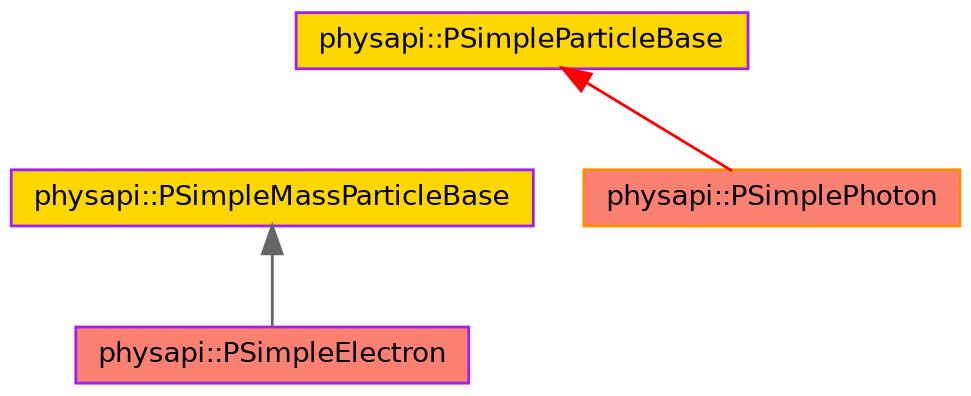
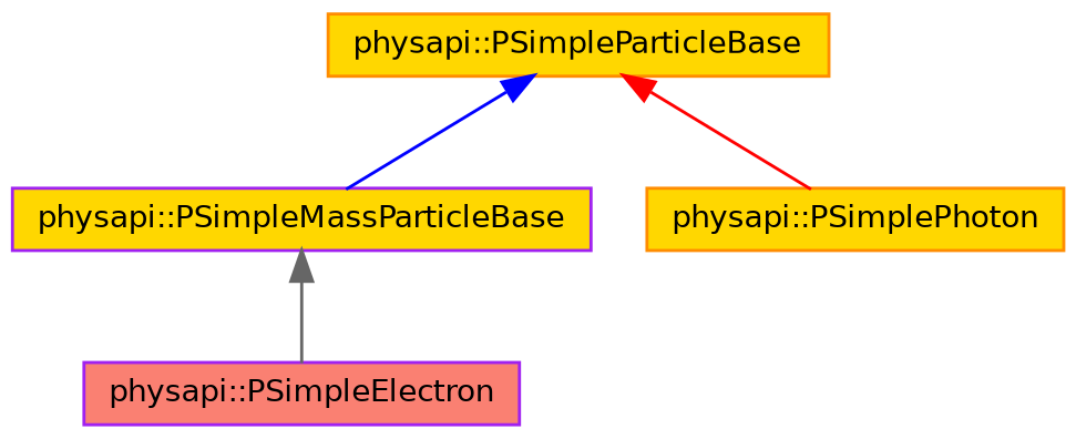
  digraph {
    rankdir=TB
    node [color=darkorange fillcolor=gold fontname=Helvetica fontsize=10 shape=record style=filled]
    edge [dir=back fontname=Helvetica fontsize=10 labelfontname=Helvetica labelfontsize=10 style=solid]
-   n1 [color=purple height=0.2 label="physapi::PSimpleParticleBase" width=0.4]
+   n1 [height=0.2 label="physapi::PSimpleParticleBase" width=0.4]
    n2 [color=purple height=0.2 label="physapi::PSimpleMassParticleBase" width=0.4]
-   n3 [fillcolor=salmon height=0.2 label="physapi::PSimplePhoton" width=0.4]
+   n3 [height=0.2 label="physapi::PSimplePhoton" width=0.4]
    n4 [color=purple fillcolor=salmon height=0.2 label="physapi::PSimpleElectron" width=0.4]
+   n1 -> n2 [color=blue]
    n1 -> n3 [color=red]
    n2 -> n4 [color=gray40]
  }
